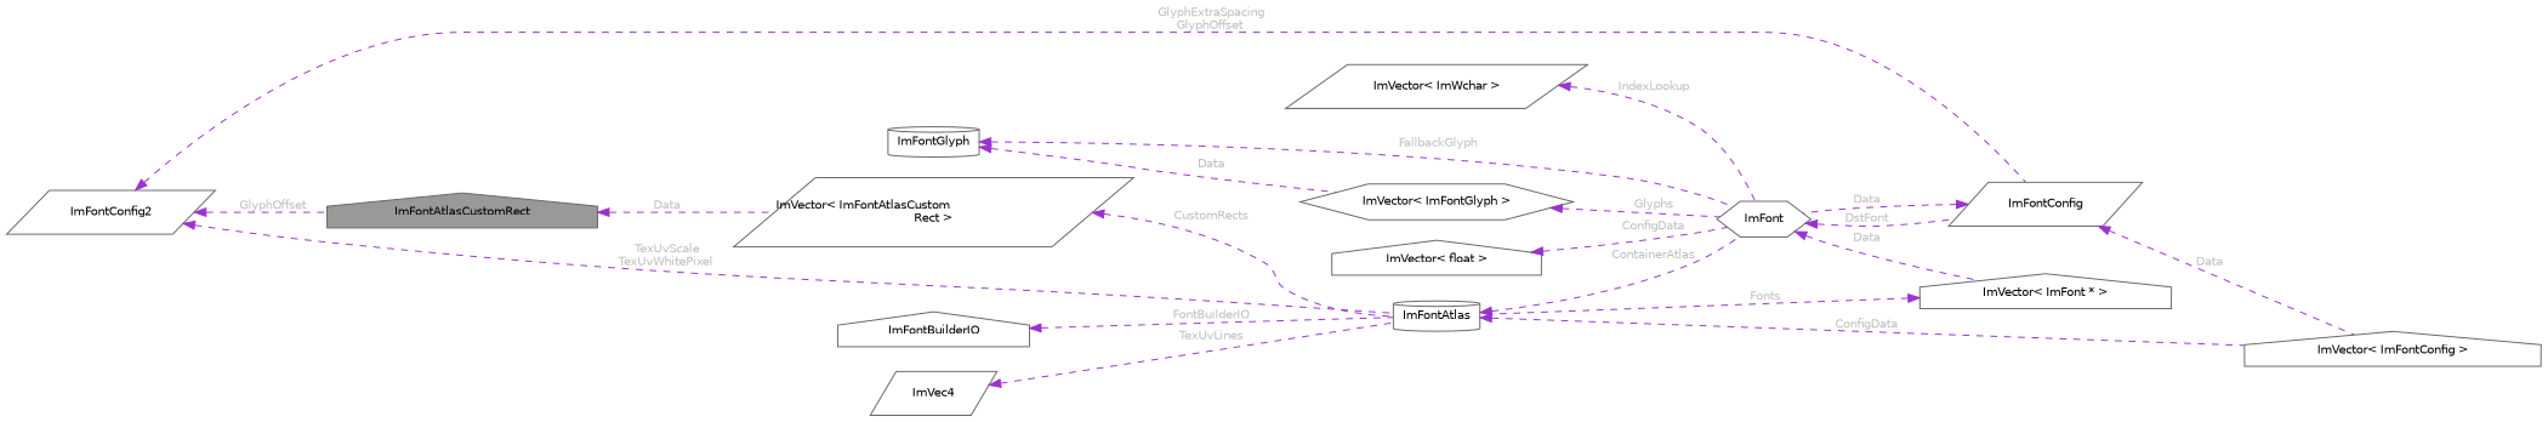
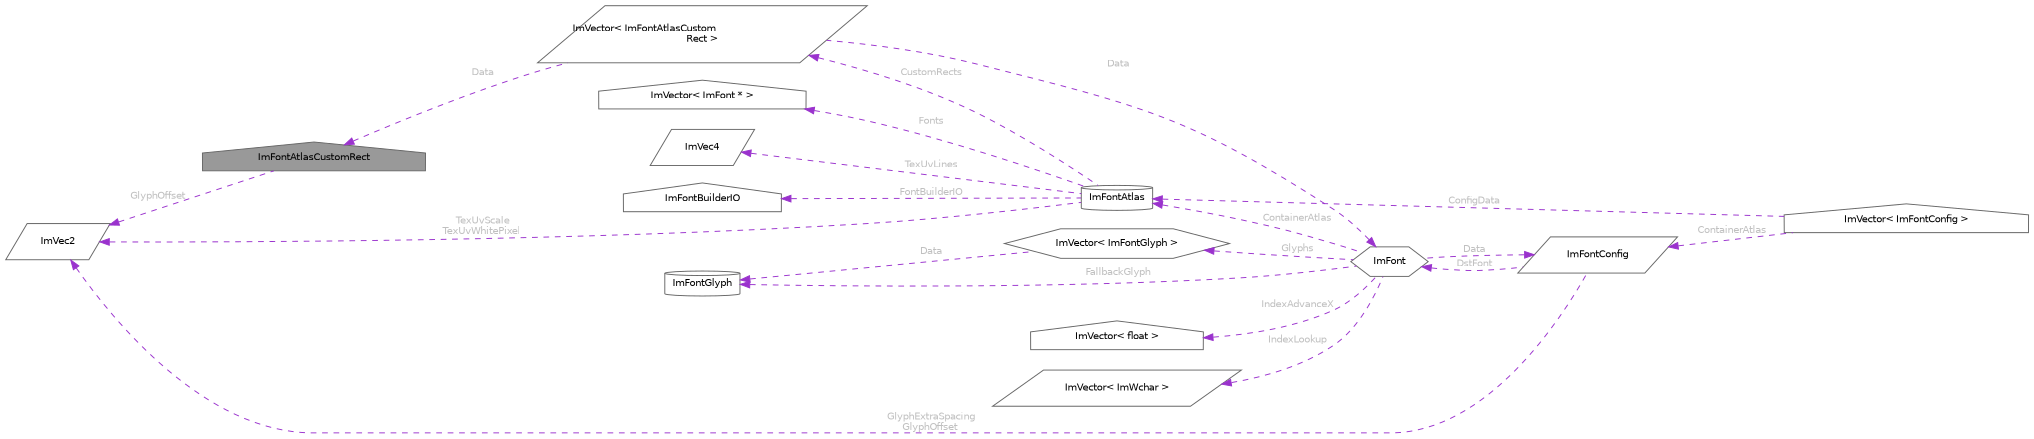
  digraph {
    rankdir=LR
    node [color=gray40 fillcolor=white fontname=Helvetica fontsize=10 shape=house style=filled]
    edge [color=darkorchid3 dir=back fontcolor=grey fontname=Helvetica fontsize=10 labelfontname=Helvetica labelfontsize=10 style=dashed]
    n1 [fillcolor=grey60 fontcolor=black height=0.2 label=ImFontAtlasCustomRect width=0.4]
    n2 [height=0.2 label="ImVector\< ImFontAtlasCustom\lRect \>" shape=parallelogram width=0.4]
    n3 [height=0.2 label=ImFontAtlas shape=cylinder width=0.4]
-   n4 [height=0.2 label=ImFontConfig2 shape=parallelogram width=0.4]
+   n4 [height=0.2 label=ImVec2 shape=parallelogram width=0.4]
    n5 [height=0.2 label=ImFontConfig shape=parallelogram width=0.4]
    n6 [height=0.2 label=ImFont shape=hexagon width=0.4]
    n7 [height=0.2 label="ImVector\< ImFontConfig \>" width=0.4]
    n8 [height=0.2 label="ImVector\< ImFont * \>" width=0.4]
    n9 [height=0.2 label="ImVector\< float \>" width=0.4]
    n10 [height=0.2 label="ImVector\< ImWchar \>" shape=parallelogram width=0.4]
    n11 [height=0.2 label="ImVector\< ImFontGlyph \>" shape=hexagon width=0.4]
    n12 [height=0.2 label=ImFontGlyph shape=cylinder width=0.4]
    n13 [height=0.2 label=ImVec4 shape=parallelogram width=0.4]
    n14 [height=0.2 label=ImFontBuilderIO width=0.4]
    n1 -> n2 [label=" Data"]
    n2 -> n3 [label=" CustomRects"]
    n3 -> n6 [label=" ContainerAtlas"]
    n3 -> n7 [label=" ConfigData"]
    n4 -> n1 [label=" GlyphOffset"]
    n4 -> n3 [label=" TexUvScale\nTexUvWhitePixel"]
    n4 -> n5 [label=" GlyphExtraSpacing\nGlyphOffset"]
    n5 -> n6 [label=" Data"]
-   n5 -> n7 [label=" Data"]
+   n5 -> n7 [label=" ContainerAtlas"]
    n6 -> n5 [label=" DstFont"]
-   n6 -> n8 [label=" Data"]
+   n6 -> n2 [label=" Data"]
    n8 -> n3 [label=" Fonts"]
-   n9 -> n6 [label=" ConfigData"]
+   n9 -> n6 [label=" IndexAdvanceX"]
    n10 -> n6 [label=" IndexLookup"]
    n11 -> n6 [label=" Glyphs"]
    n12 -> n6 [label=" FallbackGlyph"]
    n12 -> n11 [label=" Data"]
    n13 -> n3 [label=" TexUvLines"]
    n14 -> n3 [label=" FontBuilderIO"]
  }
